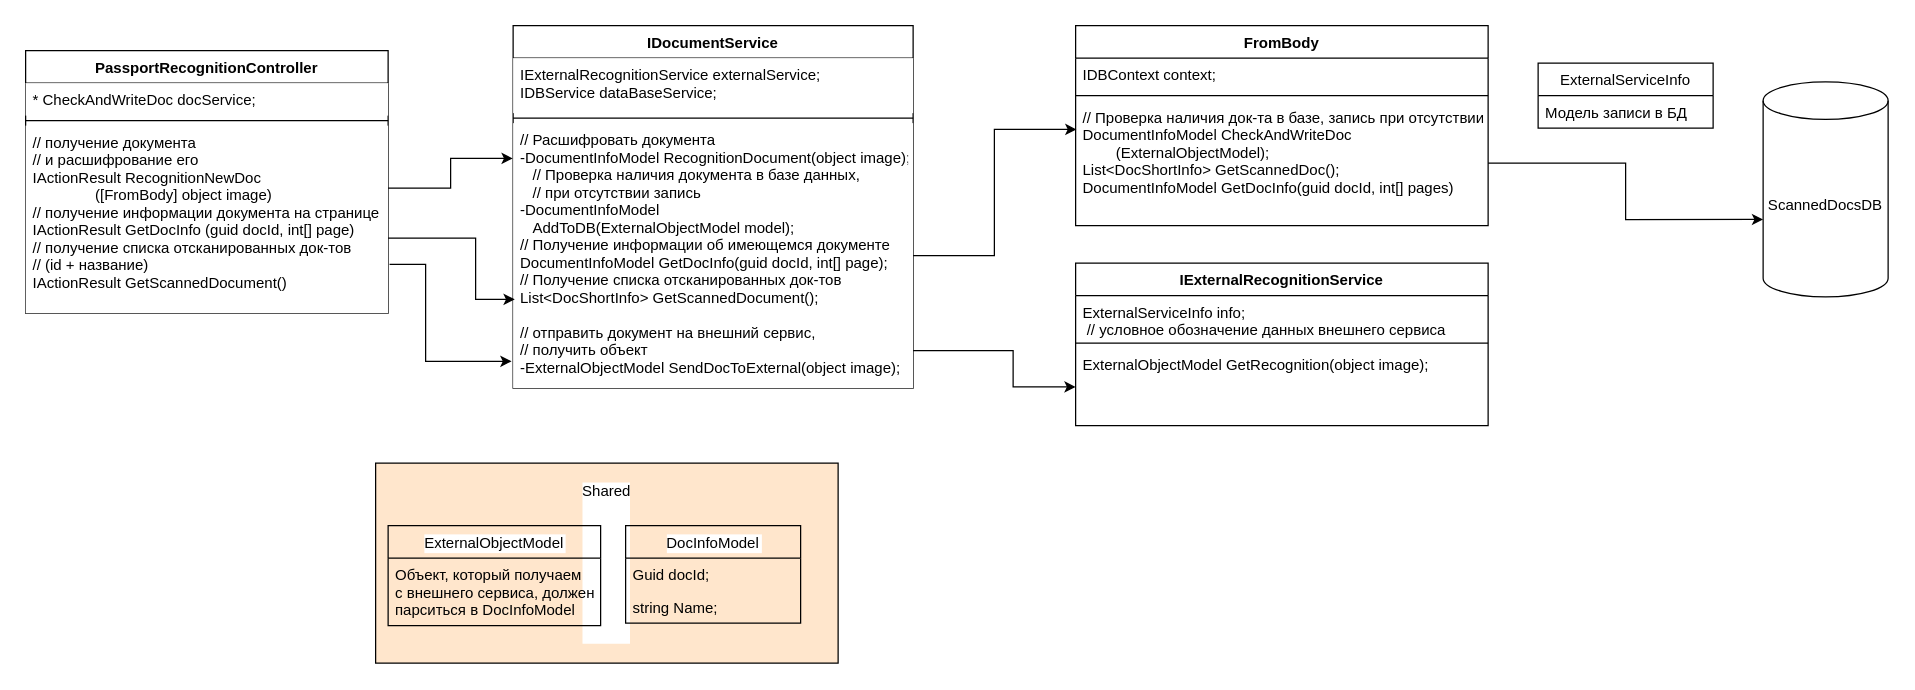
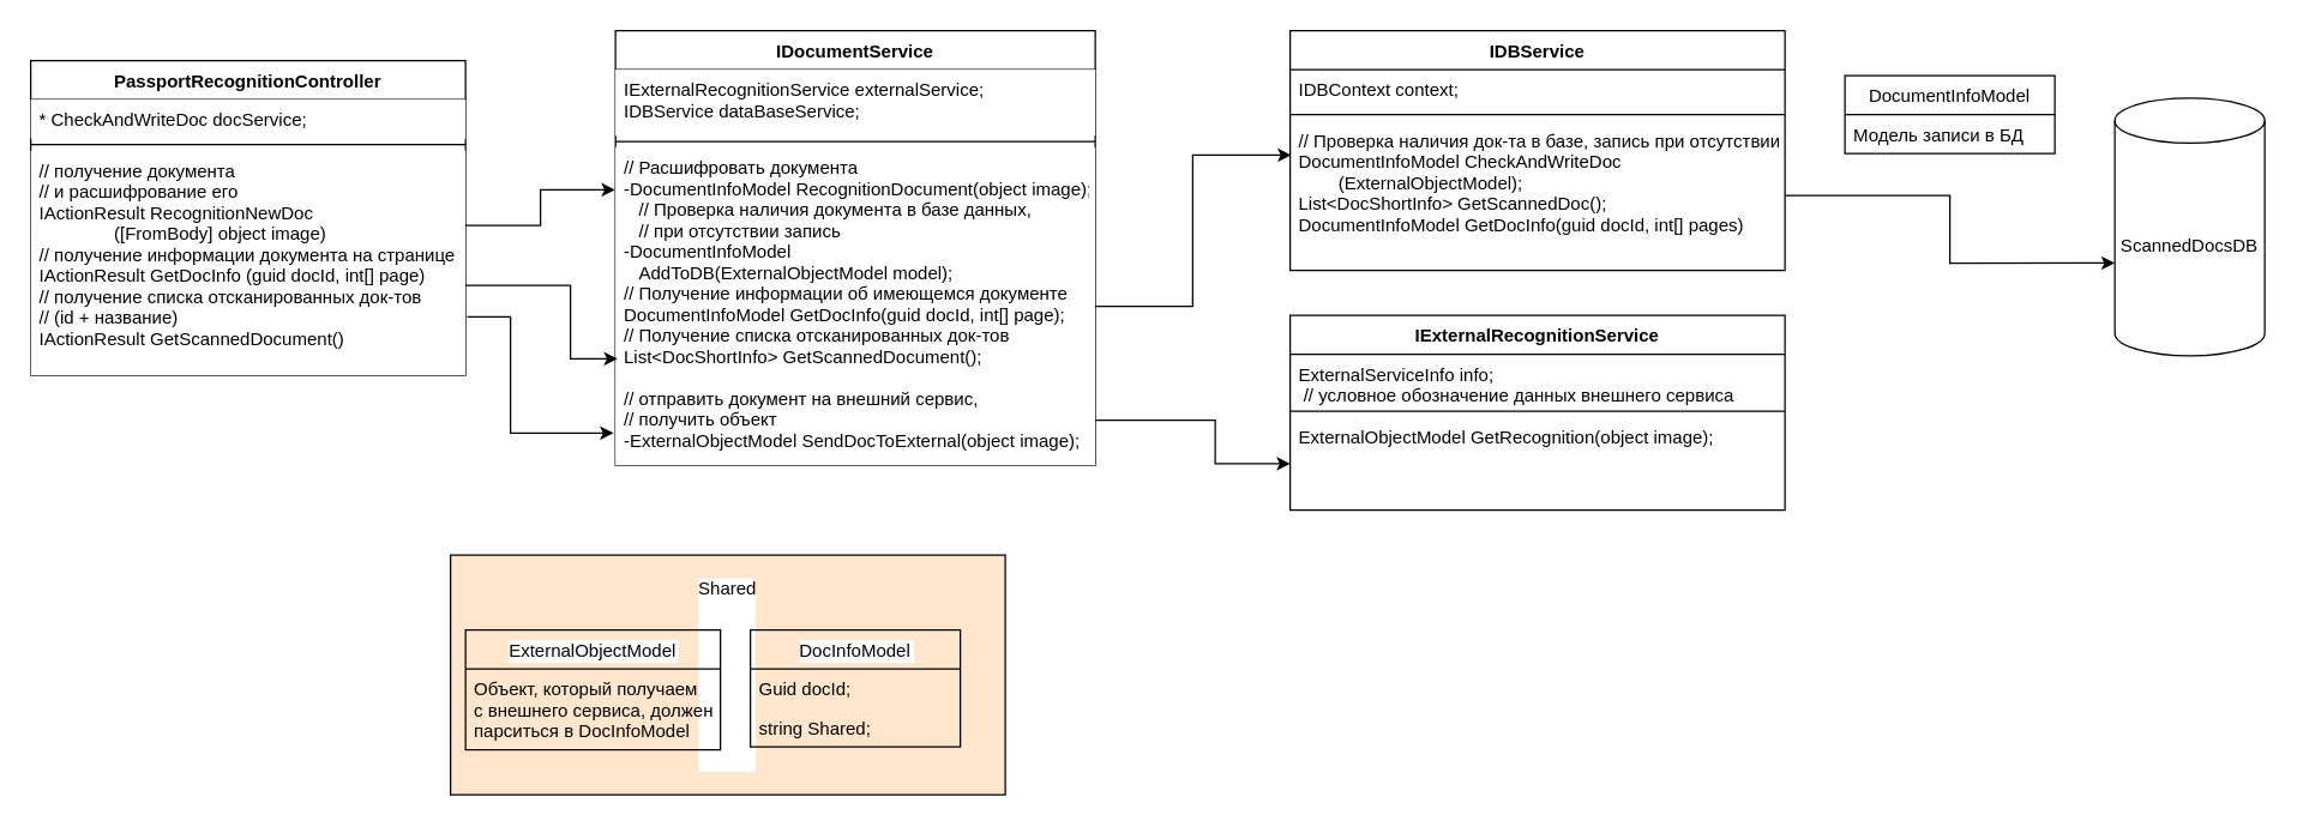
  <mxCell id="0" />
  <mxCell id="1" parent="0" />
  <mxCell id="2" value="PassportRecognitionController" style="swimlane;fontStyle=1;align=center;verticalAlign=top;childLayout=stackLayout;horizontal=1;startSize=26;horizontalStack=0;resizeParent=1;resizeParentMax=0;resizeLast=0;collapsible=1;marginBottom=0;fillColor=#FFFFFF;" vertex="1" parent="1"><mxGeometry x="20" y="40" width="290" height="210" as="geometry" /></mxCell>
  <mxCell id="3" value="* CheckAndWriteDoc docService;" style="text;strokeColor=none;align=left;verticalAlign=top;spacingLeft=4;spacingRight=4;overflow=hidden;rotatable=0;points=[[0,0.5],[1,0.5]];portConstraint=eastwest;fillColor=#FFFFFF;" vertex="1" parent="2"><mxGeometry y="26" width="290" height="26" as="geometry" /></mxCell>
  <mxCell id="4" value="" style="line;strokeWidth=1;align=left;verticalAlign=middle;spacingTop=-1;spacingLeft=3;spacingRight=3;rotatable=0;labelPosition=right;points=[];portConstraint=eastwest;fillColor=#FFFFFF;" vertex="1" parent="2"><mxGeometry y="52" width="290" height="8" as="geometry" /></mxCell>
  <mxCell id="5" value="// получение документа&#10;// и расшифрование его&#10;IActionResult RecognitionNewDoc &#10;               ([FromBody] object image)&#10;// получение информации документа на странице&#10;IActionResult GetDocInfo (guid docId, int[] page)&#10;// получение списка отсканированных док-тов &#10;// (id + название) &#10;IActionResult GetScannedDocument()&#10;" style="text;strokeColor=none;align=left;verticalAlign=top;spacingLeft=4;spacingRight=4;overflow=hidden;rotatable=0;points=[[0,0.5],[1,0.5]];portConstraint=eastwest;labelBackgroundColor=#ffffff;fillColor=#FFFFFF;" vertex="1" parent="2"><mxGeometry y="60" width="290" height="150" as="geometry" /></mxCell>
  <mxCell id="6" value="IDocumentService" style="swimlane;fontStyle=1;align=center;verticalAlign=top;childLayout=stackLayout;horizontal=1;startSize=26;horizontalStack=0;resizeParent=1;resizeParentMax=0;resizeLast=0;collapsible=1;marginBottom=0;labelBackgroundColor=#ffffff;fillColor=#FFFFFF;" vertex="1" parent="1"><mxGeometry x="410" y="20" width="320" height="290" as="geometry" /></mxCell>
  <mxCell id="7" value="IExternalRecognitionService externalService;&#10;IDBService dataBaseService;&#10;" style="text;strokeColor=none;align=left;verticalAlign=top;spacingLeft=4;spacingRight=4;overflow=hidden;rotatable=0;points=[[0,0.5],[1,0.5]];portConstraint=eastwest;fillColor=#FFFFFF;" vertex="1" parent="6"><mxGeometry y="26" width="320" height="44" as="geometry" /></mxCell>
  <mxCell id="8" value="" style="line;strokeWidth=1;align=left;verticalAlign=middle;spacingTop=-1;spacingLeft=3;spacingRight=3;rotatable=0;labelPosition=right;points=[];portConstraint=eastwest;fillColor=#FFFFFF;" vertex="1" parent="6"><mxGeometry y="70" width="320" height="8" as="geometry" /></mxCell>
  <mxCell id="9" value="// Расшифровать документа&#10;-DocumentInfoModel RecognitionDocument(object image);&#10;   // Проверка наличия документа в базе данных,&#10;   // при отсутствии запись&#10;-DocumentInfoModel &#10;   AddToDB(ExternalObjectModel model);&#10;// Получение информации об имеющемся документе&#10;DocumentInfoModel GetDocInfo(guid docId, int[] page);&#10;// Получение списка отсканированных док-тов&#10;List&lt;DocShortInfo&gt; GetScannedDocument();&#10;&#10;// отправить документ на внешний сервис, &#10;// получить объект&#10;-ExternalObjectModel SendDocToExternal(object image);&#10;" style="text;strokeColor=none;align=left;verticalAlign=top;spacingLeft=4;spacingRight=4;overflow=hidden;rotatable=0;points=[[0,0.5],[1,0.5]];portConstraint=eastwest;fillColor=#FFFFFF;" vertex="1" parent="6"><mxGeometry y="78" width="320" height="212" as="geometry" /></mxCell>
  <mxCell id="10" style="edgeStyle=orthogonalEdgeStyle;rounded=0;orthogonalLoop=1;jettySize=auto;html=1;entryX=-0.004;entryY=0.899;entryDx=0;entryDy=0;entryPerimeter=0;exitX=1.004;exitY=0.74;exitDx=0;exitDy=0;exitPerimeter=0;" edge="1" parent="1" source="5" target="9"><mxGeometry relative="1" as="geometry"><Array as="points"><mxPoint x="340" y="211" /><mxPoint x="340" y="289" /></Array></mxGeometry></mxCell>
- <mxCell id="11" value="FromBody" style="swimlane;fontStyle=1;align=center;verticalAlign=top;childLayout=stackLayout;horizontal=1;startSize=26;horizontalStack=0;resizeParent=1;resizeParentMax=0;resizeLast=0;collapsible=1;marginBottom=0;labelBackgroundColor=#ffffff;fillColor=#FFFFFF;" vertex="1" parent="1"><mxGeometry x="860" y="20" width="330" height="160" as="geometry" /></mxCell>
+ <mxCell id="11" value="IDBService" style="swimlane;fontStyle=1;align=center;verticalAlign=top;childLayout=stackLayout;horizontal=1;startSize=26;horizontalStack=0;resizeParent=1;resizeParentMax=0;resizeLast=0;collapsible=1;marginBottom=0;labelBackgroundColor=#ffffff;fillColor=#FFFFFF;" vertex="1" parent="1"><mxGeometry x="860" y="20" width="330" height="160" as="geometry" /></mxCell>
  <mxCell id="12" value="IDBContext context;" style="text;strokeColor=none;fillColor=none;align=left;verticalAlign=top;spacingLeft=4;spacingRight=4;overflow=hidden;rotatable=0;points=[[0,0.5],[1,0.5]];portConstraint=eastwest;" vertex="1" parent="11"><mxGeometry y="26" width="330" height="26" as="geometry" /></mxCell>
  <mxCell id="13" value="" style="line;strokeWidth=1;fillColor=none;align=left;verticalAlign=middle;spacingTop=-1;spacingLeft=3;spacingRight=3;rotatable=0;labelPosition=right;points=[];portConstraint=eastwest;" vertex="1" parent="11"><mxGeometry y="52" width="330" height="8" as="geometry" /></mxCell>
  <mxCell id="14" value="// Проверка наличия док-та в базе, запись при отсутствии&#10;DocumentInfoModel CheckAndWriteDoc&#10;        (ExternalObjectModel); &#10;List&lt;DocShortInfo&gt; GetScannedDoc();&#10;DocumentInfoModel GetDocInfo(guid docId, int[] pages)" style="text;strokeColor=none;fillColor=none;align=left;verticalAlign=top;spacingLeft=4;spacingRight=4;overflow=hidden;rotatable=0;points=[[0,0.5],[1,0.5]];portConstraint=eastwest;" vertex="1" parent="11"><mxGeometry y="60" width="330" height="100" as="geometry" /></mxCell>
  <mxCell id="15" style="edgeStyle=orthogonalEdgeStyle;rounded=0;orthogonalLoop=1;jettySize=auto;html=1;entryX=0.002;entryY=0.23;entryDx=0;entryDy=0;entryPerimeter=0;" edge="1" parent="1" source="9" target="14"><mxGeometry relative="1" as="geometry" /></mxCell>
  <mxCell id="16" value="IExternalRecognitionService" style="swimlane;fontStyle=1;align=center;verticalAlign=top;childLayout=stackLayout;horizontal=1;startSize=26;horizontalStack=0;resizeParent=1;resizeParentMax=0;resizeLast=0;collapsible=1;marginBottom=0;labelBackgroundColor=#ffffff;fillColor=#FFFFFF;" vertex="1" parent="1"><mxGeometry x="860" y="210" width="330" height="130" as="geometry" /></mxCell>
  <mxCell id="17" value="ExternalServiceInfo info;&#10; // условное обозначение данных внешнего сервиса" style="text;strokeColor=none;fillColor=none;align=left;verticalAlign=top;spacingLeft=4;spacingRight=4;overflow=hidden;rotatable=0;points=[[0,0.5],[1,0.5]];portConstraint=eastwest;" vertex="1" parent="16"><mxGeometry y="26" width="330" height="34" as="geometry" /></mxCell>
  <mxCell id="18" value="" style="line;strokeWidth=1;fillColor=none;align=left;verticalAlign=middle;spacingTop=-1;spacingLeft=3;spacingRight=3;rotatable=0;labelPosition=right;points=[];portConstraint=eastwest;" vertex="1" parent="16"><mxGeometry y="60" width="330" height="8" as="geometry" /></mxCell>
  <mxCell id="19" value="ExternalObjectModel GetRecognition(object image);" style="text;strokeColor=none;fillColor=none;align=left;verticalAlign=top;spacingLeft=4;spacingRight=4;overflow=hidden;rotatable=0;points=[[0,0.5],[1,0.5]];portConstraint=eastwest;" vertex="1" parent="16"><mxGeometry y="68" width="330" height="62" as="geometry" /></mxCell>
  <mxCell id="20" style="edgeStyle=orthogonalEdgeStyle;rounded=0;orthogonalLoop=1;jettySize=auto;html=1;entryX=0;entryY=0.5;entryDx=0;entryDy=0;exitX=1;exitY=0.858;exitDx=0;exitDy=0;exitPerimeter=0;" edge="1" parent="1" source="9" target="19"><mxGeometry relative="1" as="geometry"><Array as="points"><mxPoint x="810" y="280" /><mxPoint x="810" y="309" /></Array></mxGeometry></mxCell>
  <mxCell id="21" value="Shared&lt;br&gt;&lt;br&gt;&lt;br&gt;&lt;br&gt;&lt;br&gt;&lt;br&gt;&lt;br&gt;&lt;br&gt;&lt;br&gt;" style="rounded=0;whiteSpace=wrap;html=1;labelBackgroundColor=#ffffff;fillColor=#ffe6cc;" vertex="1" parent="1"><mxGeometry x="300" y="370" width="370" height="160" as="geometry" /></mxCell>
  <mxCell id="22" value="ExternalObjectModel" style="swimlane;fontStyle=0;childLayout=stackLayout;horizontal=1;startSize=26;fillColor=none;horizontalStack=0;resizeParent=1;resizeParentMax=0;resizeLast=0;collapsible=1;marginBottom=0;labelBackgroundColor=#ffffff;" vertex="1" parent="1"><mxGeometry x="310" y="420" width="170" height="80" as="geometry" /></mxCell>
  <mxCell id="23" value="Объект, который получаем&#10;с внешнего сервиса, должен &#10;парситься в DocInfoModel" style="text;strokeColor=none;fillColor=none;align=left;verticalAlign=top;spacingLeft=4;spacingRight=4;overflow=hidden;rotatable=0;points=[[0,0.5],[1,0.5]];portConstraint=eastwest;" vertex="1" parent="22"><mxGeometry y="26" width="170" height="54" as="geometry" /></mxCell>
  <mxCell id="24" value="DocInfoModel" style="swimlane;fontStyle=0;childLayout=stackLayout;horizontal=1;startSize=26;fillColor=none;horizontalStack=0;resizeParent=1;resizeParentMax=0;resizeLast=0;collapsible=1;marginBottom=0;labelBackgroundColor=#ffffff;" vertex="1" parent="1"><mxGeometry x="500" y="420" width="140" height="78" as="geometry" /></mxCell>
  <mxCell id="25" value="Guid docId;" style="text;strokeColor=none;fillColor=none;align=left;verticalAlign=top;spacingLeft=4;spacingRight=4;overflow=hidden;rotatable=0;points=[[0,0.5],[1,0.5]];portConstraint=eastwest;" vertex="1" parent="24"><mxGeometry y="26" width="140" height="26" as="geometry" /></mxCell>
- <mxCell id="26" value="string Name;&#10;" style="text;strokeColor=none;fillColor=none;align=left;verticalAlign=top;spacingLeft=4;spacingRight=4;overflow=hidden;rotatable=0;points=[[0,0.5],[1,0.5]];portConstraint=eastwest;" vertex="1" parent="24"><mxGeometry y="52" width="140" height="26" as="geometry" /></mxCell>
+ <mxCell id="26" value="string Shared;&#10;" style="text;strokeColor=none;fillColor=none;align=left;verticalAlign=top;spacingLeft=4;spacingRight=4;overflow=hidden;rotatable=0;points=[[0,0.5],[1,0.5]];portConstraint=eastwest;" vertex="1" parent="24"><mxGeometry y="52" width="140" height="26" as="geometry" /></mxCell>
  <mxCell id="27" value="ScannedDocsDB" style="shape=cylinder3;whiteSpace=wrap;html=1;boundedLbl=1;backgroundOutline=1;size=15;labelBackgroundColor=#ffffff;fillColor=#FFFFFF;" vertex="1" parent="1"><mxGeometry x="1410" y="65" width="100" height="172" as="geometry" /></mxCell>
- <mxCell id="28" value="ExternalServiceInfo" style="swimlane;fontStyle=0;childLayout=stackLayout;horizontal=1;startSize=26;fillColor=none;horizontalStack=0;resizeParent=1;resizeParentMax=0;resizeLast=0;collapsible=1;marginBottom=0;labelBackgroundColor=#ffffff;" vertex="1" parent="1"><mxGeometry x="1230" y="50" width="140" height="52" as="geometry" /></mxCell>
+ <mxCell id="28" value="DocumentInfoModel" style="swimlane;fontStyle=0;childLayout=stackLayout;horizontal=1;startSize=26;fillColor=none;horizontalStack=0;resizeParent=1;resizeParentMax=0;resizeLast=0;collapsible=1;marginBottom=0;labelBackgroundColor=#ffffff;" vertex="1" parent="1"><mxGeometry x="1230" y="50" width="140" height="52" as="geometry" /></mxCell>
  <mxCell id="29" value="Модель записи в БД" style="text;strokeColor=none;fillColor=none;align=left;verticalAlign=top;spacingLeft=4;spacingRight=4;overflow=hidden;rotatable=0;points=[[0,0.5],[1,0.5]];portConstraint=eastwest;" vertex="1" parent="28"><mxGeometry y="26" width="140" height="26" as="geometry" /></mxCell>
  <mxCell id="30" style="edgeStyle=orthogonalEdgeStyle;rounded=0;orthogonalLoop=1;jettySize=auto;html=1;entryX=0;entryY=0.64;entryDx=0;entryDy=0;entryPerimeter=0;" edge="1" parent="1" source="14" target="27"><mxGeometry relative="1" as="geometry" /></mxCell>
  <mxCell id="31" style="edgeStyle=orthogonalEdgeStyle;rounded=0;orthogonalLoop=1;jettySize=auto;html=1;entryX=0.004;entryY=0.665;entryDx=0;entryDy=0;entryPerimeter=0;" edge="1" parent="1" source="5" target="9"><mxGeometry relative="1" as="geometry"><Array as="points"><mxPoint x="380" y="190" /><mxPoint x="380" y="239" /></Array></mxGeometry></mxCell>
  <mxCell id="32" style="edgeStyle=orthogonalEdgeStyle;rounded=0;orthogonalLoop=1;jettySize=auto;html=1;entryX=-0.001;entryY=0.133;entryDx=0;entryDy=0;entryPerimeter=0;" edge="1" parent="1" source="5" target="9"><mxGeometry relative="1" as="geometry"><Array as="points"><mxPoint x="360" y="150" /><mxPoint x="360" y="126" /></Array></mxGeometry></mxCell>
